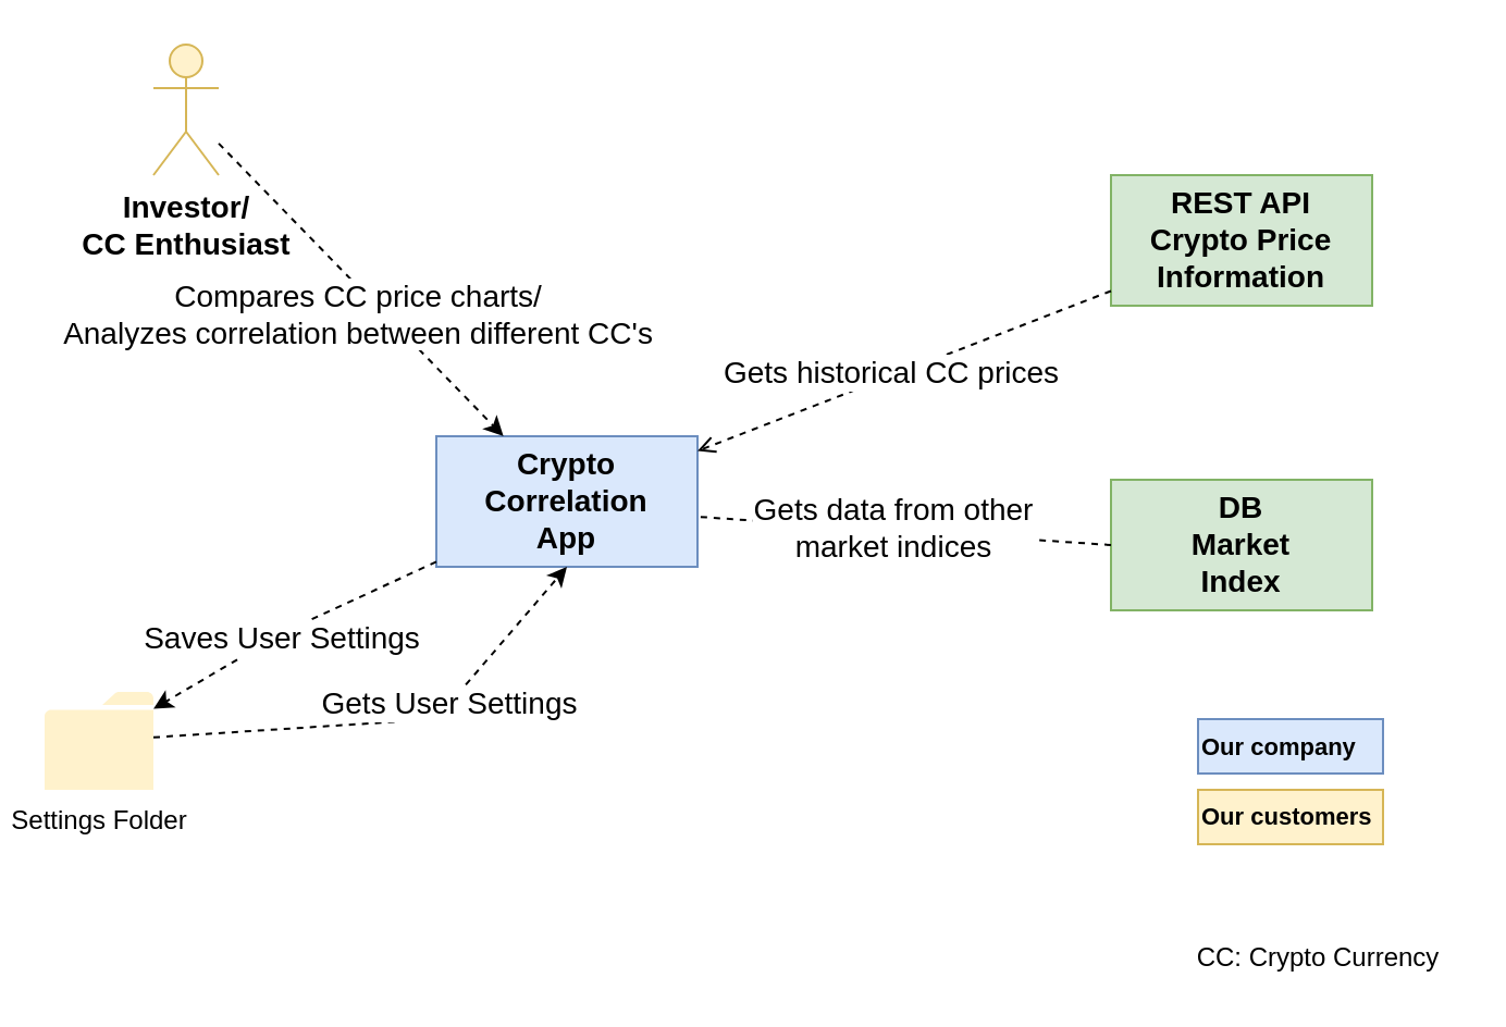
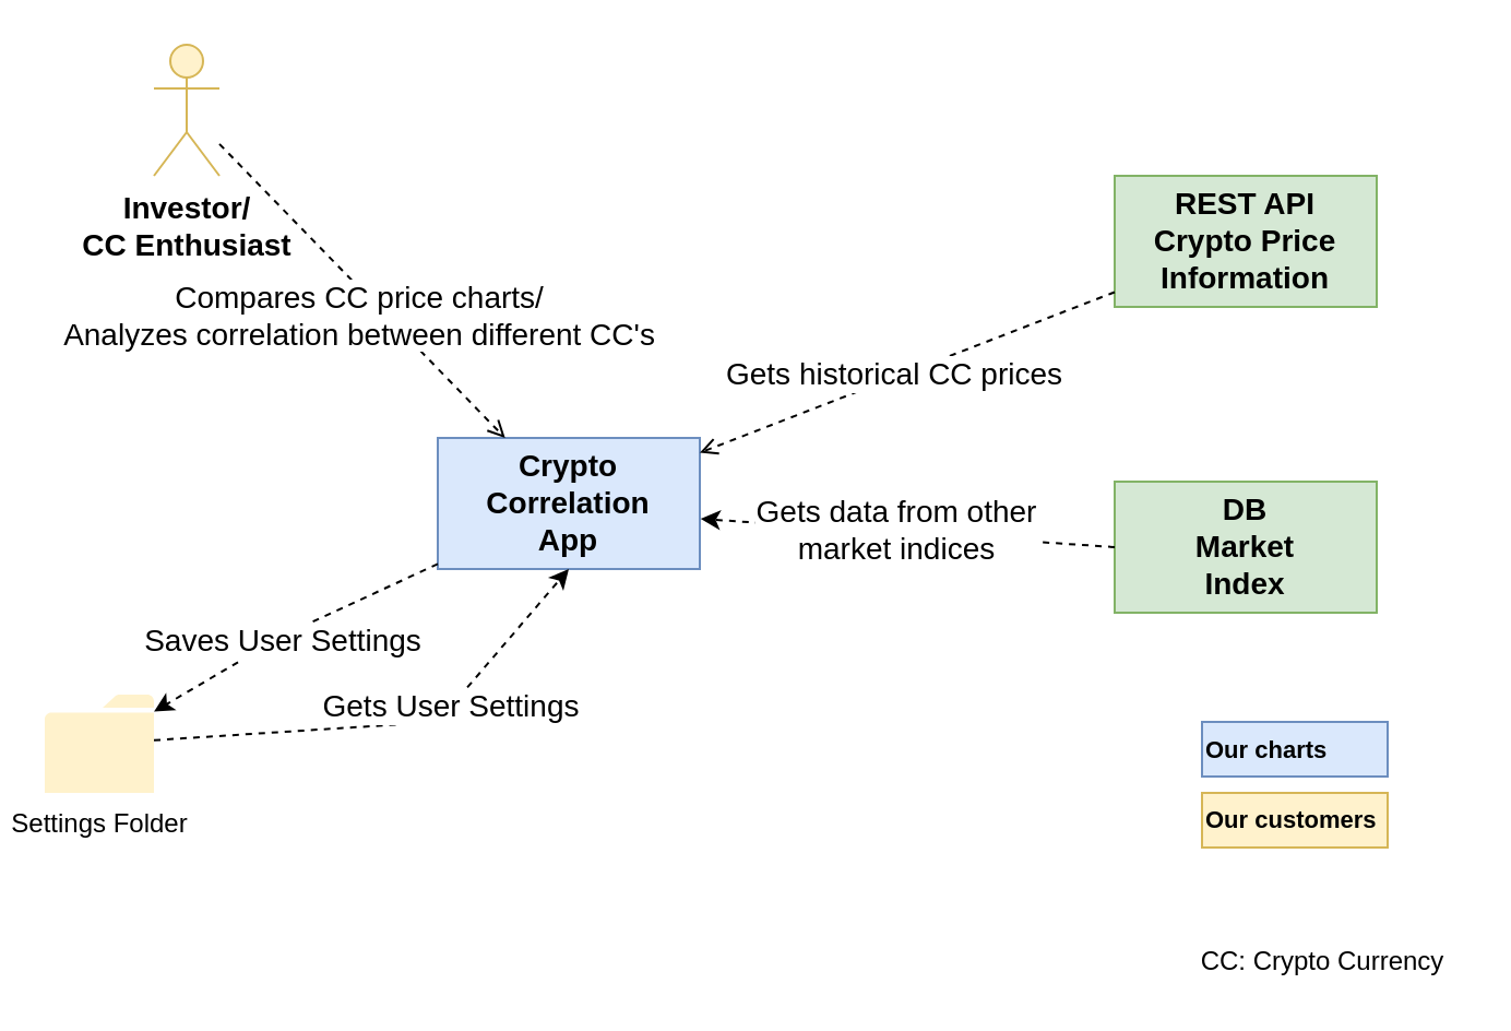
  <mxCell id="0" />
  <mxCell id="1" parent="0" />
  <mxCell id="2" value="&lt;span style=&quot;font-size: 14px&quot;&gt;&lt;b&gt;Crypto&lt;br&gt;Correlation&lt;br&gt;App&lt;br&gt;&lt;/b&gt;&lt;/span&gt;" style="rounded=0;whiteSpace=wrap;html=1;fillColor=#dae8fc;strokeColor=#6c8ebf;" parent="1" vertex="1"><mxGeometry x="200" y="200" width="120" height="60" as="geometry" /></mxCell>
  <mxCell id="3" value="Investor/&lt;br&gt;CC Enthusiast" style="shape=umlActor;verticalLabelPosition=bottom;labelBackgroundColor=#ffffff;verticalAlign=top;html=1;fontStyle=1;fontSize=14;fillColor=#fff2cc;strokeColor=#d6b656;" parent="1" vertex="1"><mxGeometry x="70" y="20" width="30" height="60" as="geometry" /></mxCell>
- <mxCell id="4" value="Compares CC price charts/&lt;br&gt;Analyzes correlation between different CC's" style="endArrow=classic;html=1;fontSize=14;dashed=1;" parent="1" source="3" target="2" edge="1"><mxGeometry x="0.075" y="-9" width="50" height="50" relative="1" as="geometry"><mxPoint x="160" y="80" as="sourcePoint" /><mxPoint x="278" y="120" as="targetPoint" /><mxPoint as="offset" /></mxGeometry></mxCell>
+ <mxCell id="4" value="Compares CC price charts/&lt;br&gt;Analyzes correlation between different CC's" style="endArrow=open;html=1;fontSize=14;dashed=1;" parent="1" source="3" target="2" edge="1"><mxGeometry x="0.075" y="-9" width="50" height="50" relative="1" as="geometry"><mxPoint x="160" y="80" as="sourcePoint" /><mxPoint x="278" y="120" as="targetPoint" /><mxPoint as="offset" /></mxGeometry></mxCell>
  <mxCell id="5" value="&lt;b&gt;&lt;font style=&quot;font-size: 14px&quot;&gt;REST API&lt;br&gt;Crypto Price&lt;br&gt;Information&lt;br&gt;&lt;/font&gt;&lt;/b&gt;" style="rounded=0;whiteSpace=wrap;html=1;fillColor=#d5e8d4;strokeColor=#82b366;" parent="1" vertex="1"><mxGeometry x="510" y="80" width="120" height="60" as="geometry" /></mxCell>
  <mxCell id="6" value="Gets&amp;nbsp;historical CC prices" style="endArrow=open;html=1;fontSize=14;strokeColor=default;dashed=1;" parent="1" source="5" target="2" edge="1"><mxGeometry x="0.056" y="-1" width="50" height="50" relative="1" as="geometry"><mxPoint x="486" y="213.138" as="sourcePoint" /><mxPoint x="316" y="224.862" as="targetPoint" /><mxPoint as="offset" /></mxGeometry></mxCell>
- <mxCell id="7" value="&lt;b style=&quot;font-size: 11px&quot;&gt;&lt;font style=&quot;font-size: 11px&quot;&gt;Our company&lt;/font&gt;&lt;/b&gt;" style="rounded=0;whiteSpace=wrap;html=1;fillColor=#dae8fc;strokeColor=#6c8ebf;fontSize=11;align=left;" parent="1" vertex="1"><mxGeometry x="550" y="330" width="85" height="25" as="geometry" /></mxCell>
+ <mxCell id="7" value="&lt;b style=&quot;font-size: 11px&quot;&gt;&lt;font style=&quot;font-size: 11px&quot;&gt;Our charts&lt;/font&gt;&lt;/b&gt;" style="rounded=0;whiteSpace=wrap;html=1;fillColor=#dae8fc;strokeColor=#6c8ebf;fontSize=11;align=left;" parent="1" vertex="1"><mxGeometry x="550" y="330" width="85" height="25" as="geometry" /></mxCell>
  <mxCell id="8" value="&lt;b style=&quot;font-size: 11px&quot;&gt;&lt;font style=&quot;font-size: 11px&quot;&gt;Our customers&lt;/font&gt;&lt;/b&gt;" style="rounded=0;whiteSpace=wrap;html=1;fillColor=#fff2cc;strokeColor=#d6b656;fontSize=11;align=left;" parent="1" vertex="1"><mxGeometry x="550" y="362.5" width="85" height="25" as="geometry" /></mxCell>
  <mxCell id="9" value="Saves User Settings" style="endArrow=classic;html=1;fontSize=14;dashed=1;" parent="1" source="2" target="12" edge="1"><mxGeometry x="0.076" y="2" width="50" height="50" relative="1" as="geometry"><mxPoint x="180" y="340" as="sourcePoint" /><mxPoint x="90" y="344.865" as="targetPoint" /><mxPoint as="offset" /><Array as="points"><mxPoint x="130" y="290" /></Array></mxGeometry></mxCell>
  <mxCell id="10" value="&lt;b&gt;&lt;font style=&quot;font-size: 14px&quot;&gt;DB&lt;br&gt;Market&lt;br&gt;Index&lt;br&gt;&lt;/font&gt;&lt;/b&gt;" style="rounded=0;whiteSpace=wrap;html=1;fillColor=#d5e8d4;strokeColor=#82b366;" vertex="1" parent="1"><mxGeometry x="510" y="220" width="120" height="60" as="geometry" /></mxCell>
- <mxCell id="11" value="Gets data from other&lt;br&gt;market indices" style="endArrow=none;html=1;fontSize=14;strokeColor=default;dashed=1;exitX=0;exitY=0.5;exitDx=0;exitDy=0;entryX=1.003;entryY=0.617;entryDx=0;entryDy=0;entryPerimeter=0;" edge="1" parent="1" source="10" target="2"><mxGeometry x="0.056" y="-1" width="50" height="50" relative="1" as="geometry"><mxPoint x="520" y="143.226" as="sourcePoint" /><mxPoint x="330" y="216.774" as="targetPoint" /><mxPoint as="offset" /><Array as="points" /></mxGeometry></mxCell>
+ <mxCell id="11" value="Gets data from other&lt;br&gt;market indices" style="endArrow=classic;html=1;fontSize=14;strokeColor=default;dashed=1;exitX=0;exitY=0.5;exitDx=0;exitDy=0;entryX=1.003;entryY=0.617;entryDx=0;entryDy=0;entryPerimeter=0;" edge="1" parent="1" source="10" target="2"><mxGeometry x="0.056" y="-1" width="50" height="50" relative="1" as="geometry"><mxPoint x="520" y="143.226" as="sourcePoint" /><mxPoint x="330" y="216.774" as="targetPoint" /><mxPoint as="offset" /><Array as="points" /></mxGeometry></mxCell>
  <mxCell id="12" value="Settings Folder" style="sketch=0;pointerEvents=1;shadow=0;dashed=0;html=1;strokeColor=none;fillColor=#fff2cc;labelPosition=center;verticalLabelPosition=bottom;verticalAlign=top;outlineConnect=0;align=center;shape=mxgraph.office.concepts.folder;" vertex="1" parent="1"><mxGeometry x="20" y="317.5" width="50" height="45" as="geometry" /></mxCell>
  <mxCell id="13" value="Gets User Settings" style="endArrow=classic;html=1;fontSize=14;dashed=1;entryX=0.5;entryY=1;entryDx=0;entryDy=0;" edge="1" parent="1" source="12" target="2"><mxGeometry x="0.253" width="50" height="50" relative="1" as="geometry"><mxPoint x="100" y="354.865" as="sourcePoint" /><mxPoint x="225.6" y="270" as="targetPoint" /><mxPoint as="offset" /><Array as="points"><mxPoint x="200" y="330" /></Array></mxGeometry></mxCell>
  <mxCell id="14" value="CC: Crypto Currency" style="text;html=1;align=center;verticalAlign=middle;resizable=0;points=[];autosize=1;strokeColor=none;fillColor=none;" vertex="1" parent="1"><mxGeometry x="540" y="430" width="130" height="20" as="geometry" /></mxCell>
